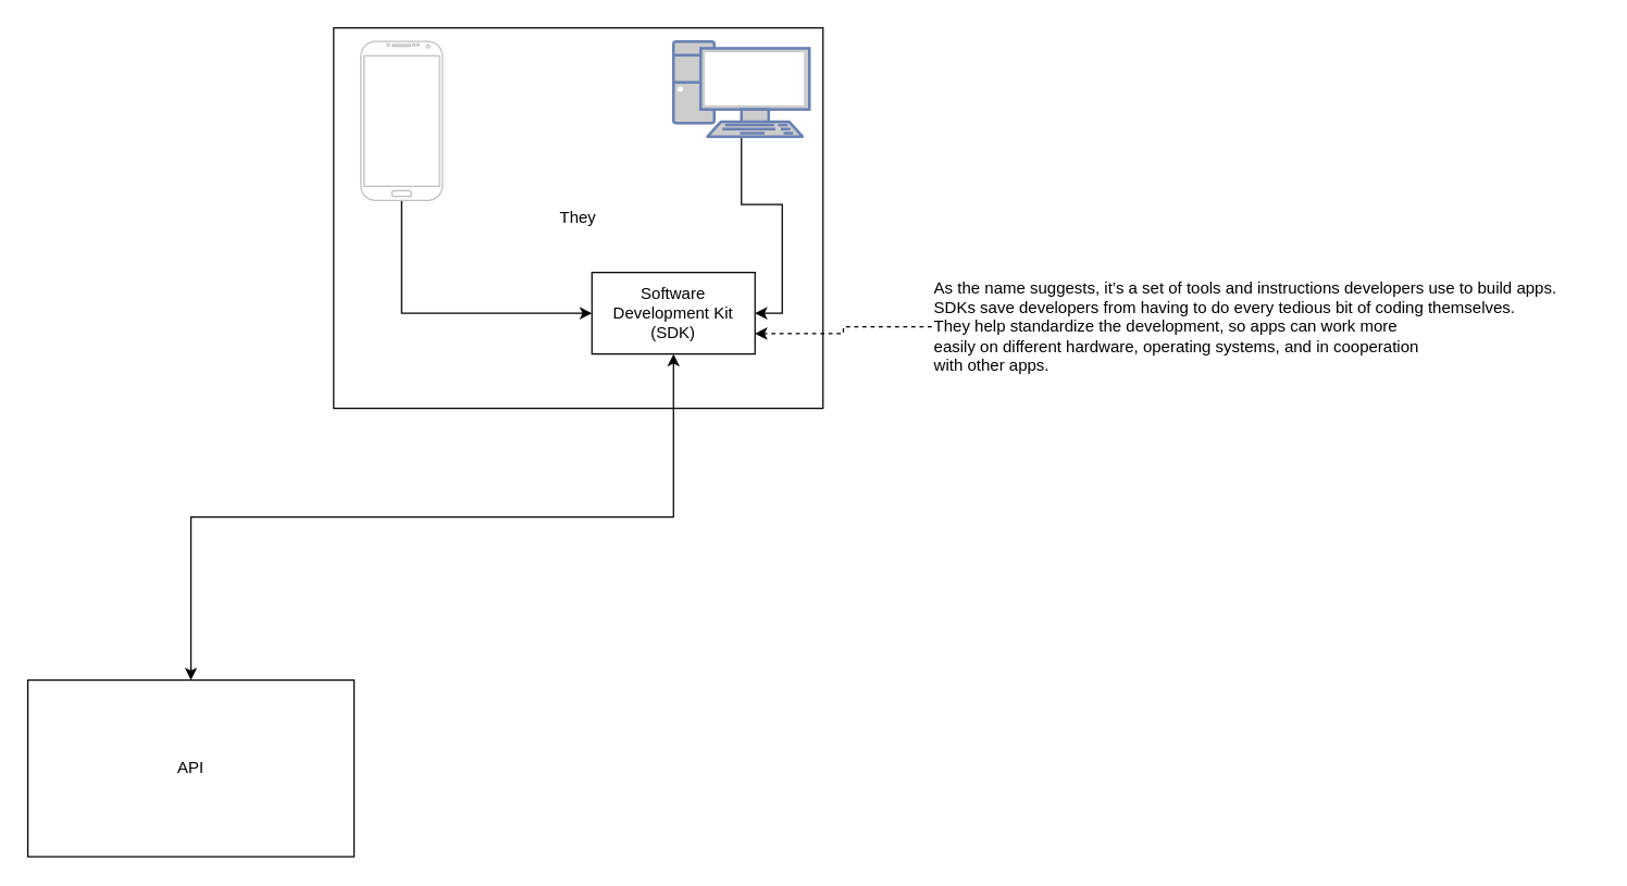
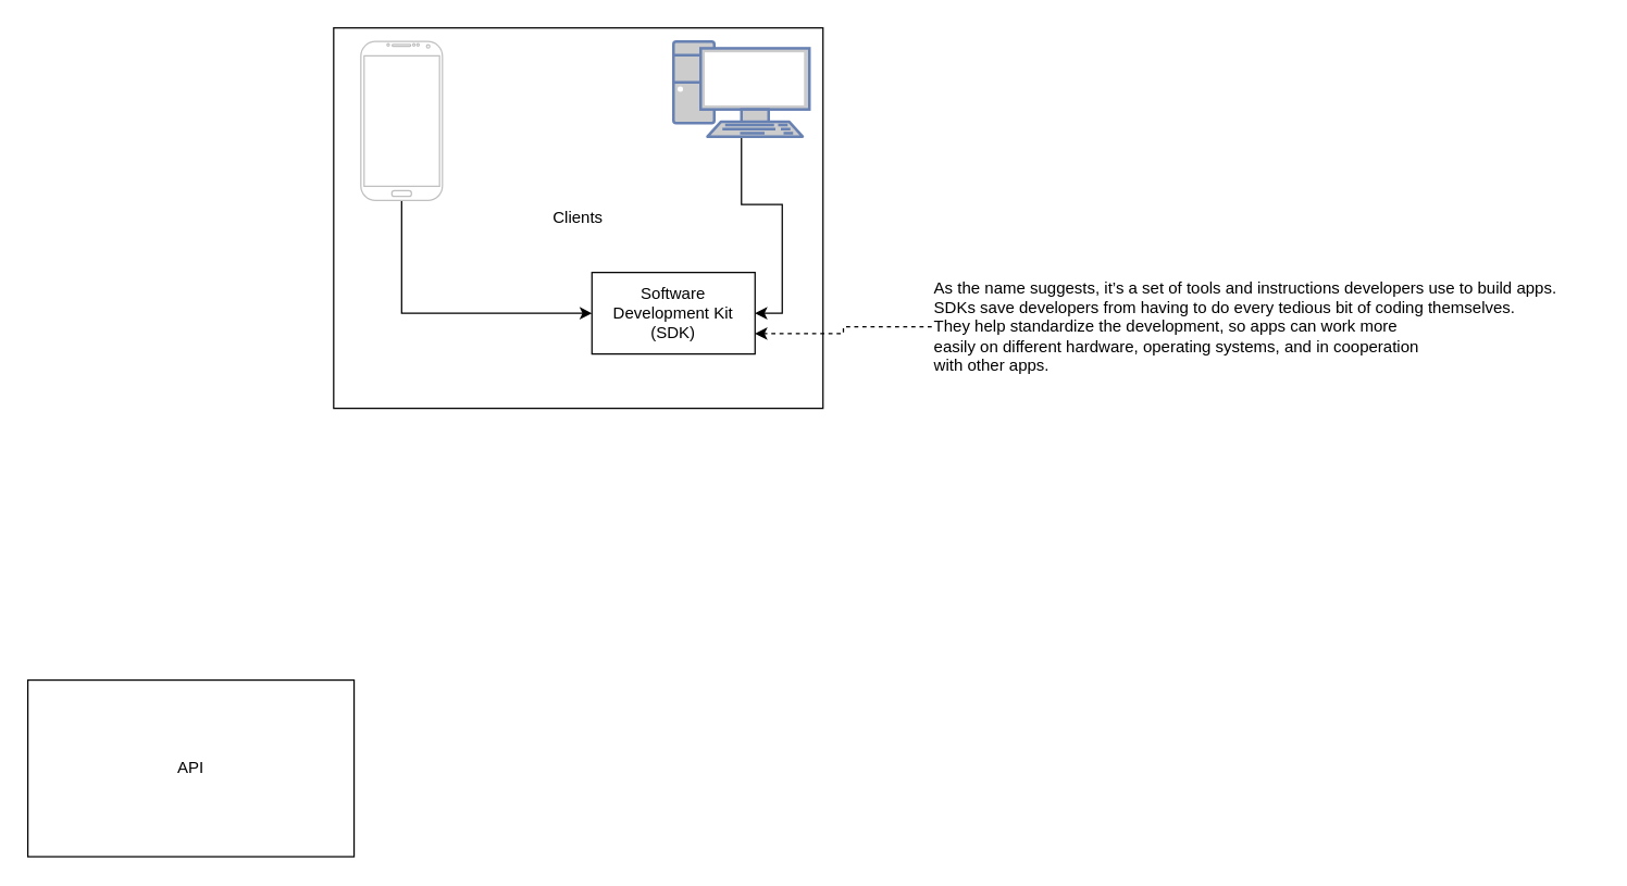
  <mxCell id="0" />
  <mxCell id="1" parent="0" />
- <mxCell id="2" value="&lt;div&gt;They&lt;/div&gt;" style="rounded=0;whiteSpace=wrap;html=1;" vertex="1" parent="1"><mxGeometry x="245" y="20" width="360" height="280" as="geometry" /></mxCell>
+ <mxCell id="2" value="&lt;div&gt;Clients&lt;/div&gt;" style="rounded=0;whiteSpace=wrap;html=1;" vertex="1" parent="1"><mxGeometry x="245" y="20" width="360" height="280" as="geometry" /></mxCell>
  <mxCell id="3" style="edgeStyle=orthogonalEdgeStyle;rounded=0;orthogonalLoop=1;jettySize=auto;html=1;entryX=0;entryY=0.5;entryDx=0;entryDy=0;" edge="1" parent="1" source="4" target="9"><mxGeometry relative="1" as="geometry"><mxPoint x="65" y="230" as="targetPoint" /><Array as="points"><mxPoint x="295" y="230" /><mxPoint x="365" y="230" /></Array></mxGeometry></mxCell>
  <mxCell id="4" value="" style="verticalLabelPosition=bottom;verticalAlign=top;html=1;shadow=0;dashed=0;strokeWidth=1;shape=mxgraph.android.phone2;strokeColor=#c0c0c0;" vertex="1" parent="1"><mxGeometry x="265" y="30" width="60" height="117" as="geometry" /></mxCell>
  <mxCell id="5" style="edgeStyle=orthogonalEdgeStyle;rounded=0;orthogonalLoop=1;jettySize=auto;html=1;entryX=1;entryY=0.5;entryDx=0;entryDy=0;" edge="1" parent="1" source="6" target="9"><mxGeometry relative="1" as="geometry"><mxPoint x="392.98" y="229" as="targetPoint" /><Array as="points" /></mxGeometry></mxCell>
  <mxCell id="6" value="" style="fontColor=#0066CC;verticalAlign=top;verticalLabelPosition=bottom;labelPosition=center;align=center;html=1;outlineConnect=0;fillColor=#CCCCCC;strokeColor=#6881B3;gradientColor=none;gradientDirection=north;strokeWidth=2;shape=mxgraph.networks.pc;" vertex="1" parent="1"><mxGeometry x="495" y="30" width="100" height="70" as="geometry" /></mxCell>
- <mxCell id="7" style="edgeStyle=orthogonalEdgeStyle;rounded=0;orthogonalLoop=1;jettySize=auto;html=1;entryX=0.5;entryY=0;entryDx=0;entryDy=0;startArrow=classic;startFill=1;exitX=0.5;exitY=1;exitDx=0;exitDy=0;" edge="1" parent="1" source="9" target="8"><mxGeometry relative="1" as="geometry"><mxPoint x="359" y="268" as="sourcePoint" /></mxGeometry></mxCell>
  <mxCell id="8" value="&lt;div&gt;API&lt;/div&gt;" style="rounded=0;whiteSpace=wrap;html=1;" vertex="1" parent="1"><mxGeometry x="20" y="500" width="240" height="130" as="geometry" /></mxCell>
  <mxCell id="9" value="&lt;div&gt;Software Development Kit (SDK)&lt;br&gt;&lt;/div&gt;" style="rounded=0;whiteSpace=wrap;html=1;" vertex="1" parent="1"><mxGeometry x="435" y="200" width="120" height="60" as="geometry" /></mxCell>
  <mxCell id="10" style="edgeStyle=orthogonalEdgeStyle;rounded=0;orthogonalLoop=1;jettySize=auto;html=1;entryX=1;entryY=0.75;entryDx=0;entryDy=0;startArrow=none;startFill=0;dashed=1;" edge="1" parent="1" source="11" target="9"><mxGeometry relative="1" as="geometry" /></mxCell>
  <mxCell id="11" value="&lt;div&gt;As the name suggests, it’s a set of tools and instructions developers use to build apps.&lt;/div&gt;&lt;div&gt;SDKs save developers from having to do every tedious bit of coding themselves.&lt;/div&gt;&lt;div&gt;They help standardize the development, so apps can work more&lt;br&gt; easily on different hardware, operating systems, and in cooperation &lt;br&gt;with other apps.&lt;/div&gt;" style="text;html=1;align=left;verticalAlign=middle;resizable=0;points=[];autosize=1;strokeColor=none;fillColor=none;" vertex="1" parent="1"><mxGeometry x="685" y="200" width="490" height="80" as="geometry" /></mxCell>
